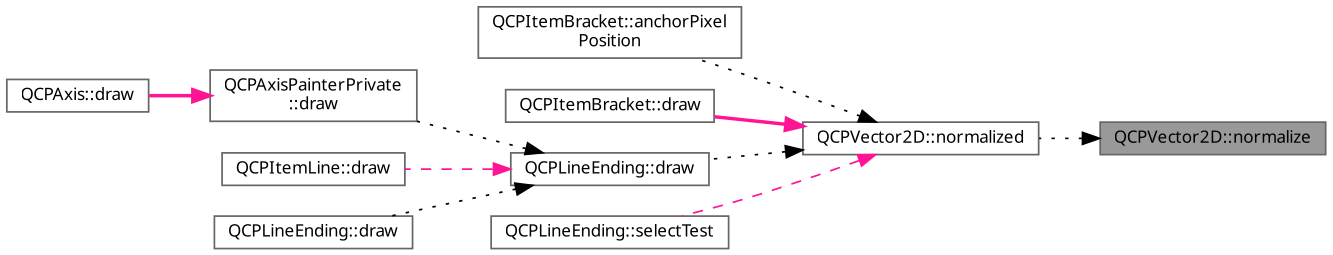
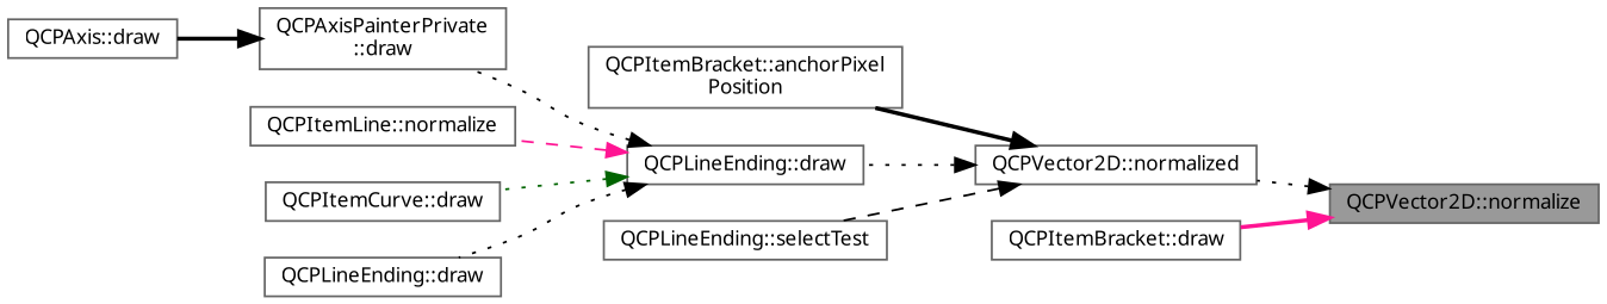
  digraph {
    fontname="Noto Sans"
    rankdir=RL
    node [color=grey40 fillcolor=white fontname="Noto Sans" fontsize=10 shape=box style=filled]
    edge [color=black dir=back fontname="Noto Sans" fontsize=10 labelfontname=Helvetica labelfontsize=10 style=dotted]
    n1 [color=gray40 fillcolor=grey60 fontcolor=black height=0.2 label="QCPVector2D::normalize" width=0.4]
    n2 [height=0.2 label="QCPVector2D::normalized" width=0.4]
    n3 [height=0.2 label="QCPItemBracket::anchorPixel\lPosition" width=0.4]
    n4 [height=0.2 label="QCPItemBracket::draw" width=0.4]
    n5 [height=0.2 label="QCPLineEnding::draw" width=0.4]
    n6 [height=0.2 label="QCPLineEnding::selectTest" width=0.4]
    n7 [height=0.2 label="QCPAxisPainterPrivate\l::draw" width=0.4]
    n8 [height=0.2 label="QCPAxis::draw" width=0.4]
-   n9 [height=0.2 label="QCPItemLine::draw" width=0.4]
+   n9 [height=0.2 label="QCPItemLine::normalize" width=0.4]
+   n10 [height=0.2 label="QCPItemCurve::draw" width=0.4]
    n11 [height=0.2 label="QCPLineEnding::draw" width=0.4]
    n1 -> n2
-   n2 -> n3
-   n2 -> n4 [color=deeppink style=bold]
+   n2 -> n3 [style=bold]
+   n1 -> n4 [color=deeppink style=bold]
    n2 -> n5
-   n2 -> n6 [color=deeppink style=dashed]
+   n2 -> n6 [style=dashed]
    n5 -> n7
    n5 -> n9 [color=deeppink style=dashed]
+   n5 -> n10 [color=darkgreen]
    n5 -> n11
-   n7 -> n8 [color=deeppink style=bold]
+   n7 -> n8 [style=bold]
  }
